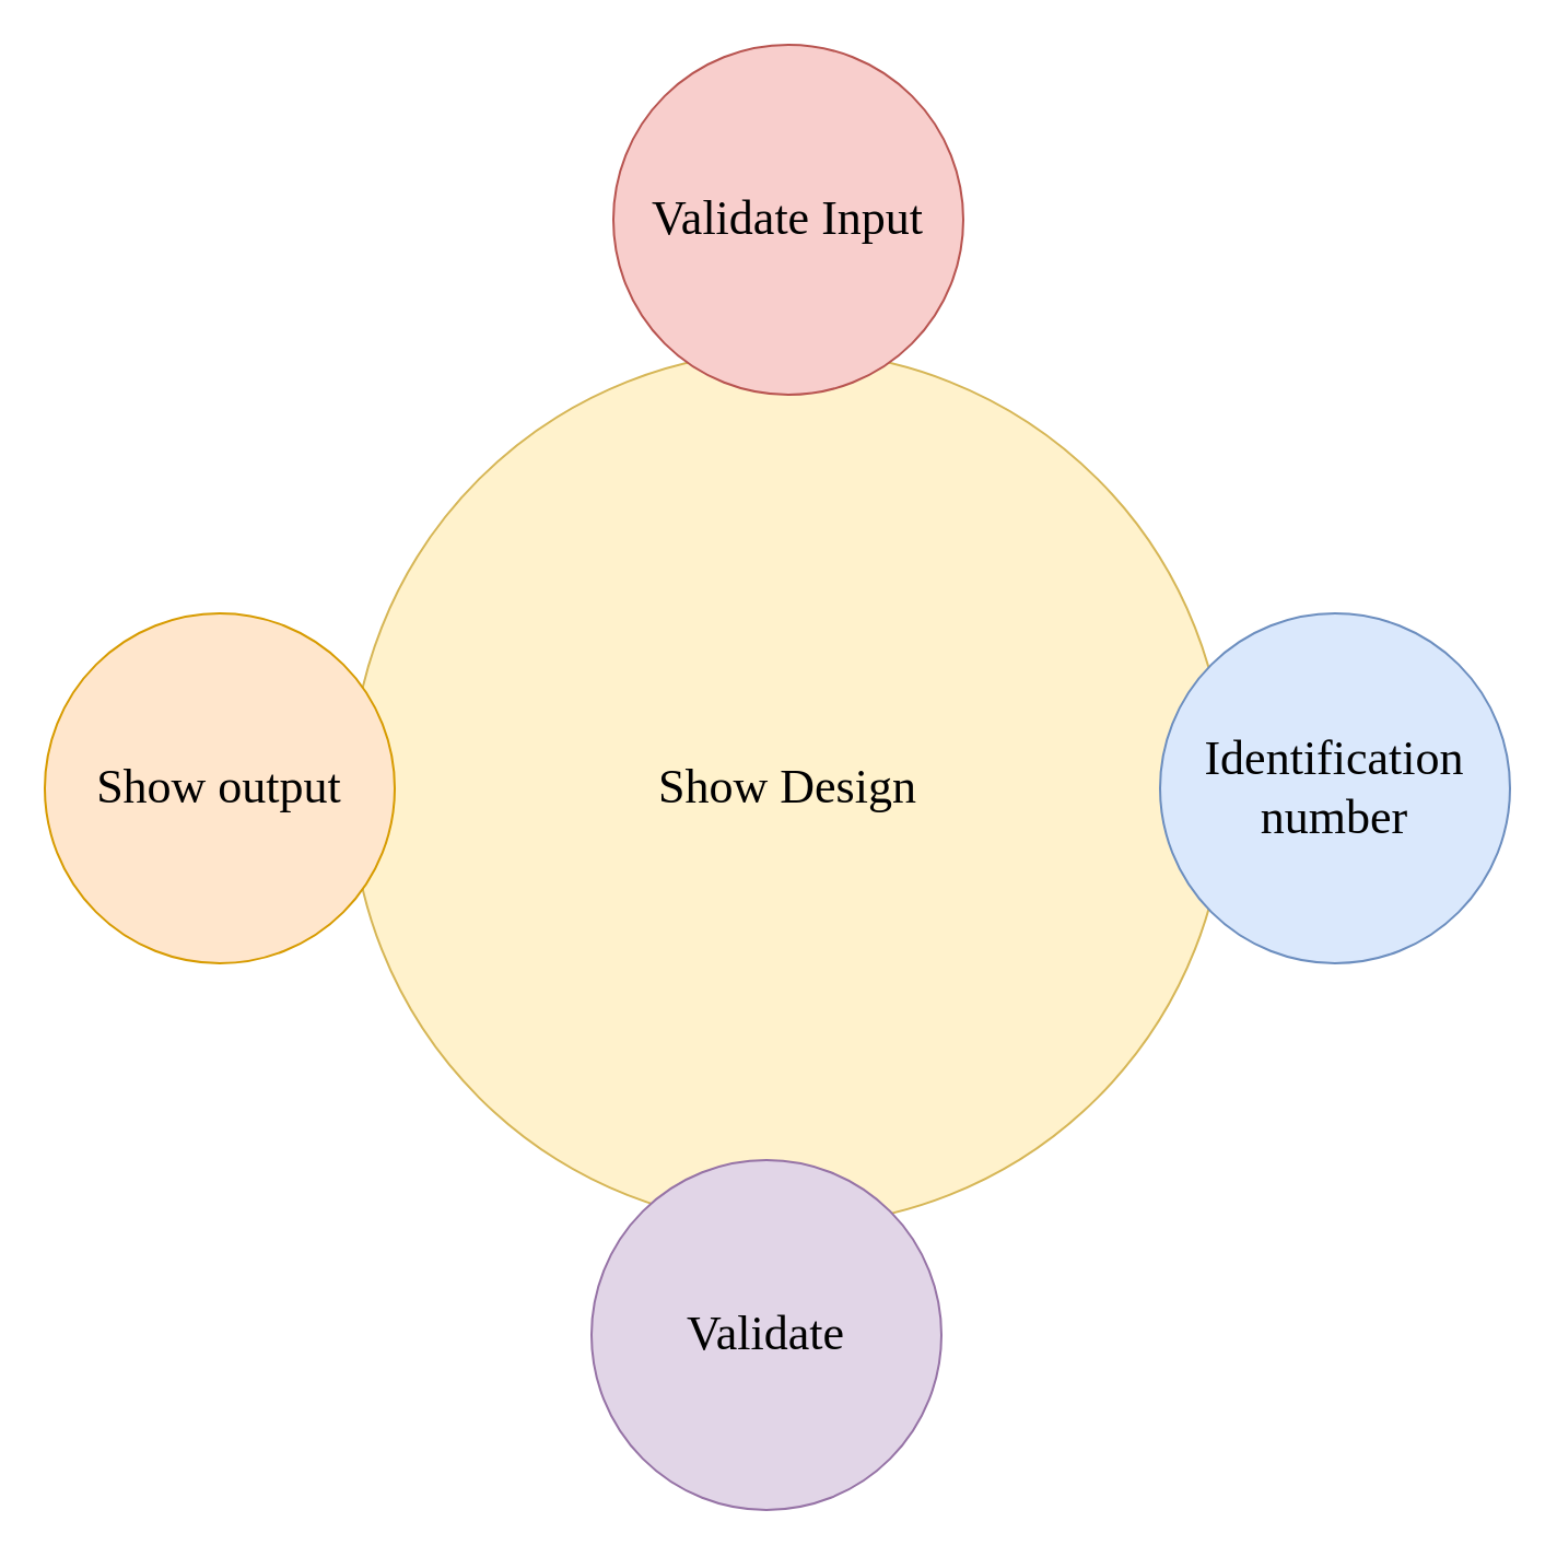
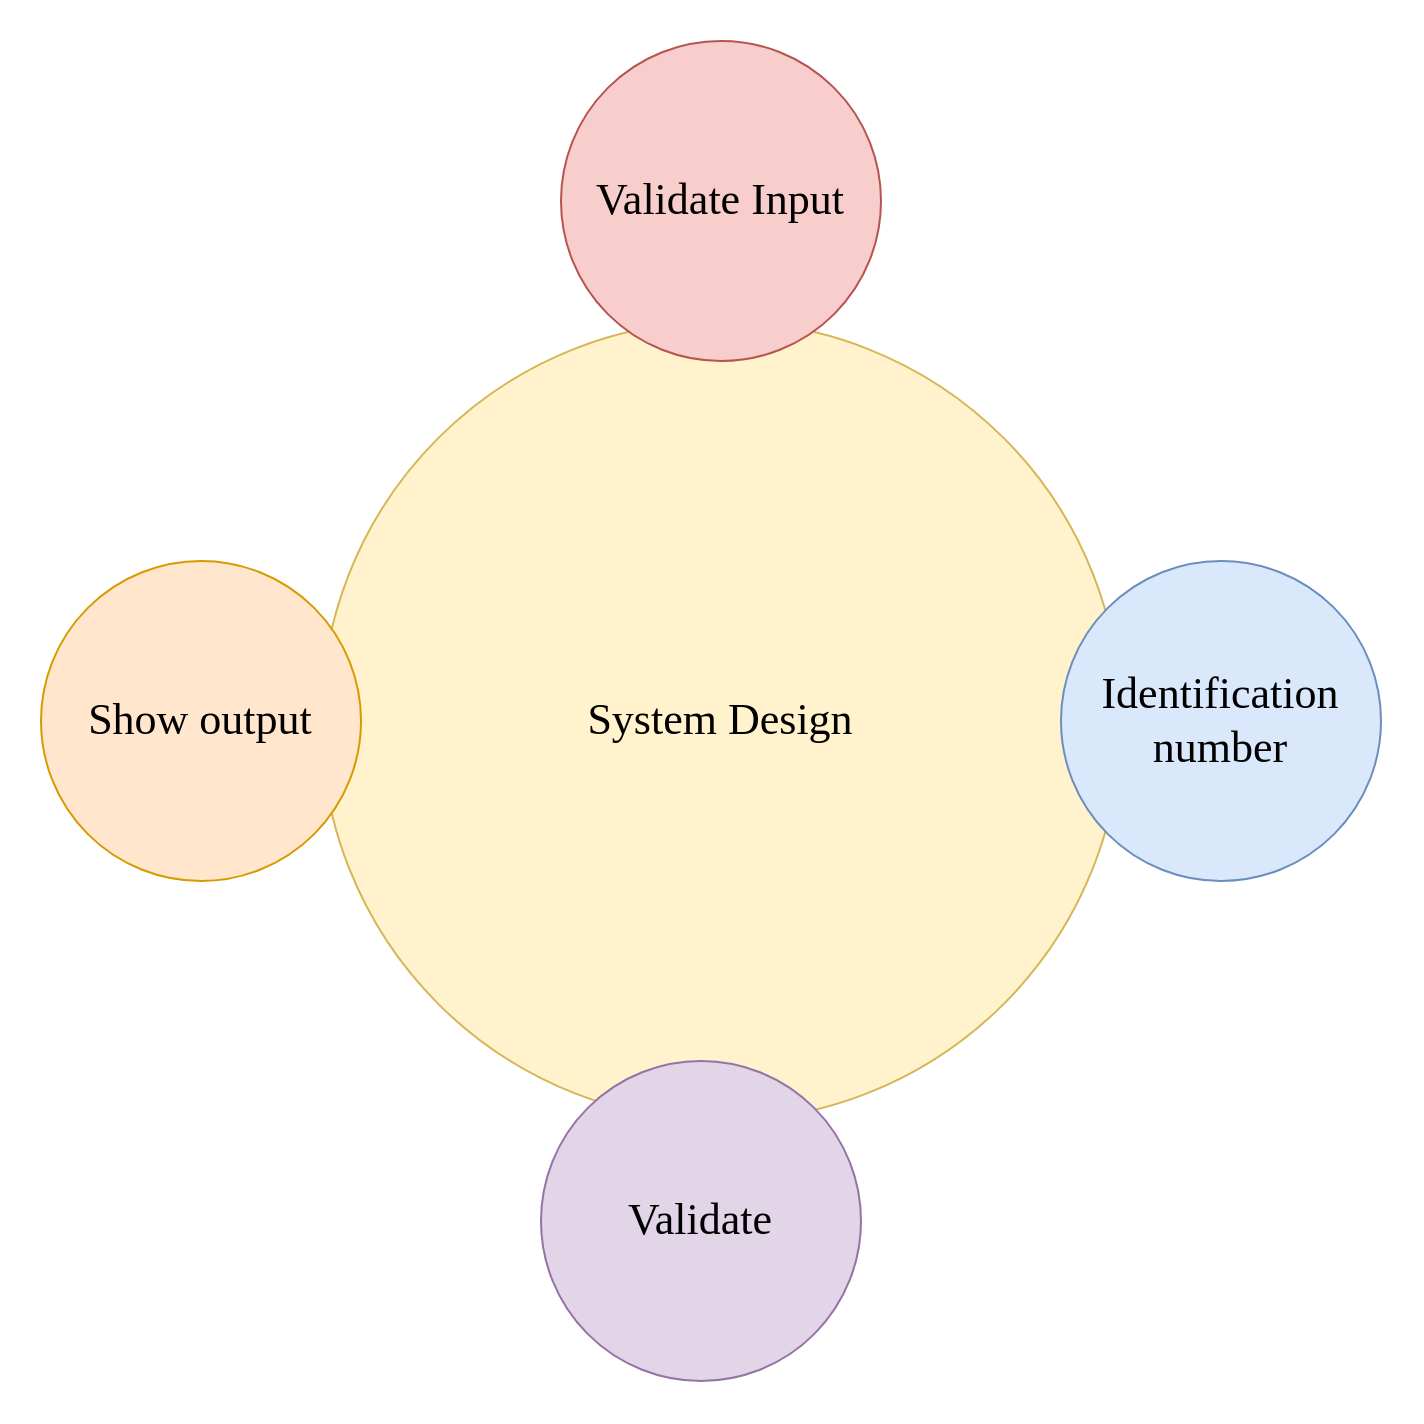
  <mxCell id="0" />
  <mxCell id="1" parent="0" />
- <mxCell id="2" value="Show Design" style="ellipse;whiteSpace=wrap;html=1;rounded=0;shadow=0;dashed=0;comic=0;fontFamily=Verdana;fontSize=22;fillColor=#fff2cc;strokeColor=#d6b656;" parent="1" vertex="1"><mxGeometry x="160" y="160" width="400" height="400" as="geometry" /></mxCell>
+ <mxCell id="2" value="System Design" style="ellipse;whiteSpace=wrap;html=1;rounded=0;shadow=0;dashed=0;comic=0;fontFamily=Verdana;fontSize=22;fillColor=#fff2cc;strokeColor=#d6b656;" parent="1" vertex="1"><mxGeometry x="160" y="160" width="400" height="400" as="geometry" /></mxCell>
  <mxCell id="3" value="Validate Input" style="ellipse;whiteSpace=wrap;html=1;rounded=0;shadow=0;dashed=0;comic=0;fontFamily=Verdana;fontSize=22;fillColor=#f8cecc;strokeColor=#b85450;" parent="1" vertex="1"><mxGeometry x="280" y="20" width="160" height="160" as="geometry" /></mxCell>
  <mxCell id="4" value="Validate" style="ellipse;whiteSpace=wrap;html=1;rounded=0;shadow=0;dashed=0;comic=0;fontFamily=Verdana;fontSize=22;fillColor=#e1d5e7;strokeColor=#9673a6;" parent="1" vertex="1"><mxGeometry x="270" y="530" width="160" height="160" as="geometry" /></mxCell>
  <mxCell id="5" value="Identification number" style="ellipse;whiteSpace=wrap;html=1;rounded=0;shadow=0;dashed=0;comic=0;fontFamily=Verdana;fontSize=22;fillColor=#dae8fc;strokeColor=#6c8ebf;" parent="1" vertex="1"><mxGeometry x="530" y="280" width="160" height="160" as="geometry" /></mxCell>
  <mxCell id="6" value="Show output" style="ellipse;whiteSpace=wrap;html=1;rounded=0;shadow=0;dashed=0;comic=0;fontFamily=Verdana;fontSize=22;fillColor=#ffe6cc;strokeColor=#d79b00;" parent="1" vertex="1"><mxGeometry x="20" y="280" width="160" height="160" as="geometry" /></mxCell>
